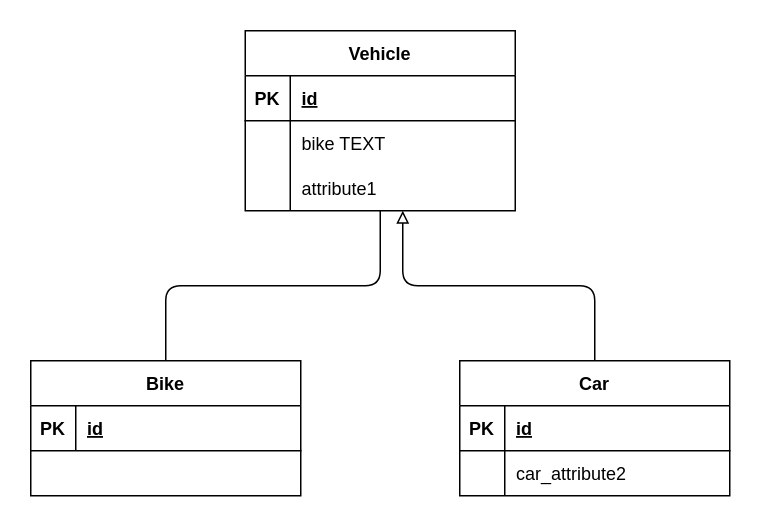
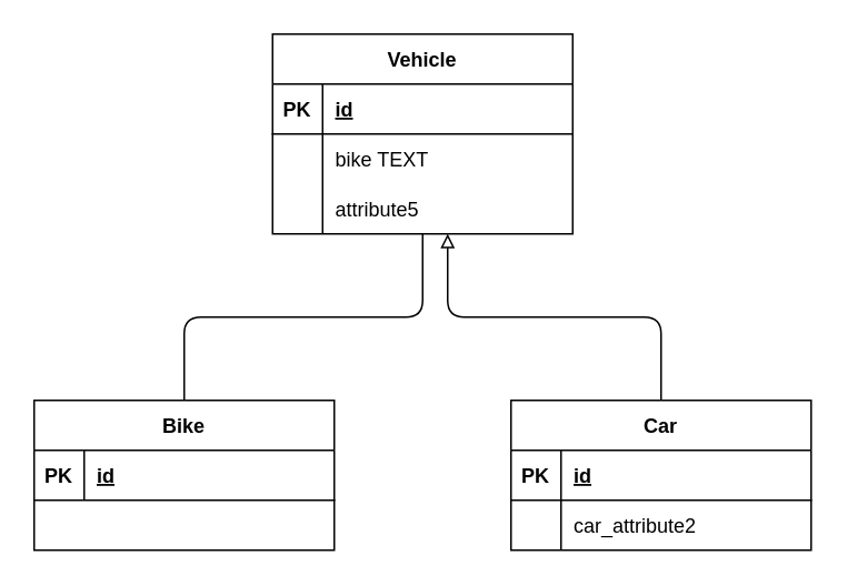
  <mxCell id="0" />
  <mxCell id="1" parent="0" />
  <mxCell id="2" value="Vehicle" style="shape=table;startSize=30;container=1;collapsible=1;childLayout=tableLayout;fixedRows=1;rowLines=0;fontStyle=1;align=center;resizeLast=1;" vertex="1" parent="1"><mxGeometry x="163" y="20" width="180" height="120" as="geometry" /></mxCell>
  <mxCell id="3" value="" style="shape=partialRectangle;collapsible=0;dropTarget=0;pointerEvents=0;fillColor=none;top=0;left=0;bottom=1;right=0;points=[[0,0.5],[1,0.5]];portConstraint=eastwest;" vertex="1" parent="2"><mxGeometry y="30" width="180" height="30" as="geometry" /></mxCell>
  <mxCell id="4" value="PK" style="shape=partialRectangle;connectable=0;fillColor=none;top=0;left=0;bottom=0;right=0;fontStyle=1;overflow=hidden;" vertex="1" parent="3"><mxGeometry width="30" height="30" as="geometry"><mxRectangle width="30" height="30" as="alternateBounds" /></mxGeometry></mxCell>
  <mxCell id="5" value="id" style="shape=partialRectangle;connectable=0;fillColor=none;top=0;left=0;bottom=0;right=0;align=left;spacingLeft=6;fontStyle=5;overflow=hidden;" vertex="1" parent="3"><mxGeometry x="30" width="150" height="30" as="geometry"><mxRectangle width="150" height="30" as="alternateBounds" /></mxGeometry></mxCell>
  <mxCell id="6" value="" style="shape=partialRectangle;collapsible=0;dropTarget=0;pointerEvents=0;fillColor=none;top=0;left=0;bottom=0;right=0;points=[[0,0.5],[1,0.5]];portConstraint=eastwest;" vertex="1" parent="2"><mxGeometry y="60" width="180" height="30" as="geometry" /></mxCell>
  <mxCell id="7" value="" style="shape=partialRectangle;connectable=0;fillColor=none;top=0;left=0;bottom=0;right=0;editable=1;overflow=hidden;" vertex="1" parent="6"><mxGeometry width="30" height="30" as="geometry"><mxRectangle width="30" height="30" as="alternateBounds" /></mxGeometry></mxCell>
  <mxCell id="8" value="bike TEXT" style="shape=partialRectangle;connectable=0;fillColor=none;top=0;left=0;bottom=0;right=0;align=left;spacingLeft=6;overflow=hidden;" vertex="1" parent="6"><mxGeometry x="30" width="150" height="30" as="geometry"><mxRectangle width="150" height="30" as="alternateBounds" /></mxGeometry></mxCell>
  <mxCell id="9" value="" style="shape=partialRectangle;collapsible=0;dropTarget=0;pointerEvents=0;fillColor=none;top=0;left=0;bottom=0;right=0;points=[[0,0.5],[1,0.5]];portConstraint=eastwest;" vertex="1" parent="2"><mxGeometry y="90" width="180" height="30" as="geometry" /></mxCell>
  <mxCell id="10" value="" style="shape=partialRectangle;connectable=0;fillColor=none;top=0;left=0;bottom=0;right=0;editable=1;overflow=hidden;" vertex="1" parent="9"><mxGeometry width="30" height="30" as="geometry"><mxRectangle width="30" height="30" as="alternateBounds" /></mxGeometry></mxCell>
- <mxCell id="11" value="attribute1" style="shape=partialRectangle;connectable=0;fillColor=none;top=0;left=0;bottom=0;right=0;align=left;spacingLeft=6;overflow=hidden;" vertex="1" parent="9"><mxGeometry x="30" width="150" height="30" as="geometry"><mxRectangle width="150" height="30" as="alternateBounds" /></mxGeometry></mxCell>
+ <mxCell id="11" value="attribute5" style="shape=partialRectangle;connectable=0;fillColor=none;top=0;left=0;bottom=0;right=0;align=left;spacingLeft=6;overflow=hidden;" vertex="1" parent="9"><mxGeometry x="30" width="150" height="30" as="geometry"><mxRectangle width="150" height="30" as="alternateBounds" /></mxGeometry></mxCell>
  <mxCell id="12" value="Bike" style="shape=table;startSize=30;container=1;collapsible=1;childLayout=tableLayout;fixedRows=1;rowLines=0;fontStyle=1;align=center;resizeLast=1;" vertex="1" parent="1"><mxGeometry x="20" y="240" width="180" height="90" as="geometry" /></mxCell>
  <mxCell id="13" value="" style="shape=partialRectangle;collapsible=0;dropTarget=0;pointerEvents=0;fillColor=none;top=0;left=0;bottom=1;right=0;points=[[0,0.5],[1,0.5]];portConstraint=eastwest;" vertex="1" parent="12"><mxGeometry y="30" width="180" height="30" as="geometry" /></mxCell>
  <mxCell id="14" value="PK" style="shape=partialRectangle;connectable=0;fillColor=none;top=0;left=0;bottom=0;right=0;fontStyle=1;overflow=hidden;" vertex="1" parent="13"><mxGeometry width="30" height="30" as="geometry"><mxRectangle width="30" height="30" as="alternateBounds" /></mxGeometry></mxCell>
  <mxCell id="15" value="id" style="shape=partialRectangle;connectable=0;fillColor=none;top=0;left=0;bottom=0;right=0;align=left;spacingLeft=6;fontStyle=5;overflow=hidden;" vertex="1" parent="13"><mxGeometry x="30" width="150" height="30" as="geometry"><mxRectangle width="150" height="30" as="alternateBounds" /></mxGeometry></mxCell>
  <mxCell id="16" value="" style="shape=partialRectangle;collapsible=0;dropTarget=0;pointerEvents=0;fillColor=none;top=0;left=0;bottom=0;right=0;points=[[0,0.5],[1,0.5]];portConstraint=eastwest;" vertex="1" parent="12"><mxGeometry y="60" width="180" height="30" as="geometry" /></mxCell>
  <mxCell id="17" value="" style="shape=partialRectangle;connectable=0;fillColor=none;top=0;left=0;bottom=0;right=0;editable=1;overflow=hidden;" vertex="1" parent="16"><mxGeometry width="30" height="30" as="geometry"><mxRectangle width="30" height="30" as="alternateBounds" /></mxGeometry></mxCell>
  <mxCell id="18" value="Car" style="shape=table;startSize=30;container=1;collapsible=1;childLayout=tableLayout;fixedRows=1;rowLines=0;fontStyle=1;align=center;resizeLast=1;" vertex="1" parent="1"><mxGeometry x="306" y="240" width="180" height="90" as="geometry" /></mxCell>
  <mxCell id="19" value="" style="shape=partialRectangle;collapsible=0;dropTarget=0;pointerEvents=0;fillColor=none;top=0;left=0;bottom=1;right=0;points=[[0,0.5],[1,0.5]];portConstraint=eastwest;" vertex="1" parent="18"><mxGeometry y="30" width="180" height="30" as="geometry" /></mxCell>
  <mxCell id="20" value="PK" style="shape=partialRectangle;connectable=0;fillColor=none;top=0;left=0;bottom=0;right=0;fontStyle=1;overflow=hidden;" vertex="1" parent="19"><mxGeometry width="30" height="30" as="geometry"><mxRectangle width="30" height="30" as="alternateBounds" /></mxGeometry></mxCell>
  <mxCell id="21" value="id" style="shape=partialRectangle;connectable=0;fillColor=none;top=0;left=0;bottom=0;right=0;align=left;spacingLeft=6;fontStyle=5;overflow=hidden;" vertex="1" parent="19"><mxGeometry x="30" width="150" height="30" as="geometry"><mxRectangle width="150" height="30" as="alternateBounds" /></mxGeometry></mxCell>
  <mxCell id="22" value="" style="shape=partialRectangle;collapsible=0;dropTarget=0;pointerEvents=0;fillColor=none;top=0;left=0;bottom=0;right=0;points=[[0,0.5],[1,0.5]];portConstraint=eastwest;" vertex="1" parent="18"><mxGeometry y="60" width="180" height="30" as="geometry" /></mxCell>
  <mxCell id="23" value="" style="shape=partialRectangle;connectable=0;fillColor=none;top=0;left=0;bottom=0;right=0;editable=1;overflow=hidden;" vertex="1" parent="22"><mxGeometry width="30" height="30" as="geometry"><mxRectangle width="30" height="30" as="alternateBounds" /></mxGeometry></mxCell>
  <mxCell id="24" value="car_attribute2" style="shape=partialRectangle;connectable=0;fillColor=none;top=0;left=0;bottom=0;right=0;align=left;spacingLeft=6;overflow=hidden;" vertex="1" parent="22"><mxGeometry x="30" width="150" height="30" as="geometry"><mxRectangle width="150" height="30" as="alternateBounds" /></mxGeometry></mxCell>
  <mxCell id="25" value="" style="edgeStyle=elbowEdgeStyle;elbow=vertical;endArrow=none;html=1;rounded=1;endFill=0;" edge="1" parent="1" source="12" target="2"><mxGeometry width="50" height="50" relative="1" as="geometry"><mxPoint x="273" y="290" as="sourcePoint" /><mxPoint x="323" y="240" as="targetPoint" /></mxGeometry></mxCell>
  <mxCell id="26" value="" style="edgeStyle=elbowEdgeStyle;elbow=vertical;endArrow=block;html=1;rounded=1;endFill=0;" edge="1" parent="1" source="18" target="11"><mxGeometry width="50" height="50" relative="1" as="geometry"><mxPoint x="117" y="340" as="sourcePoint" /><mxPoint x="263" y="150" as="targetPoint" /></mxGeometry></mxCell>
